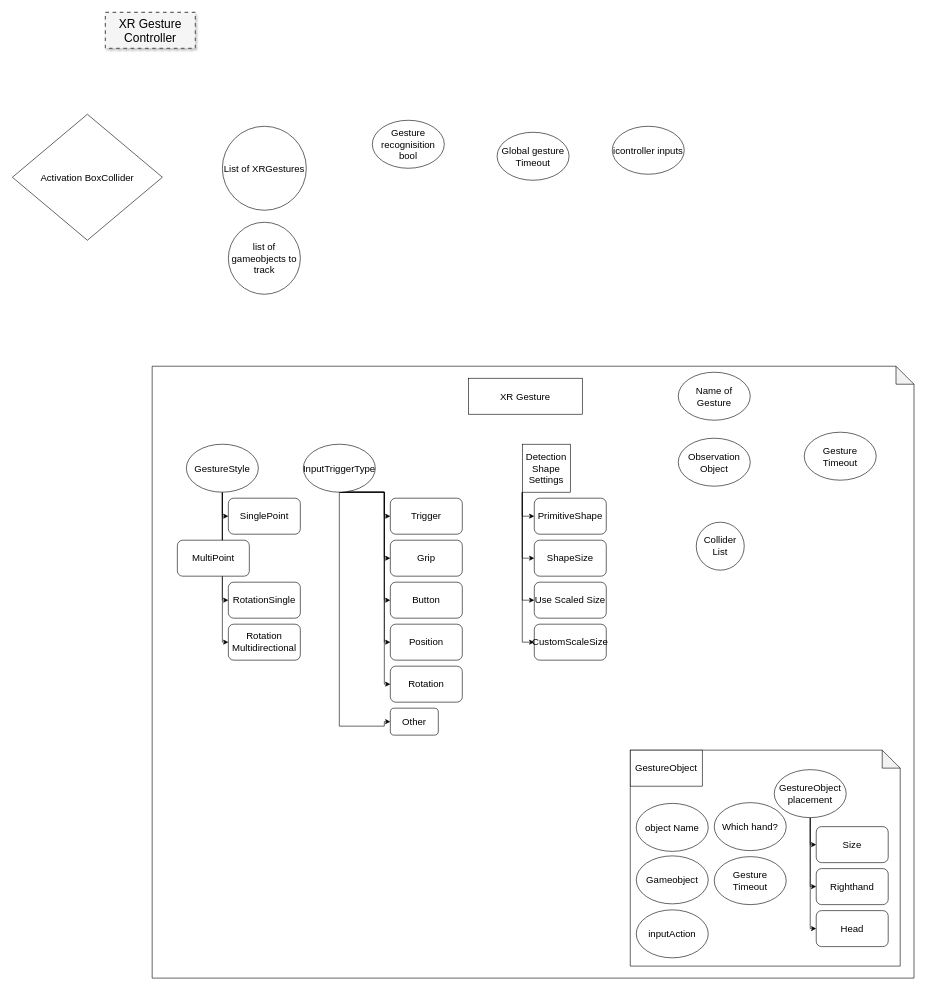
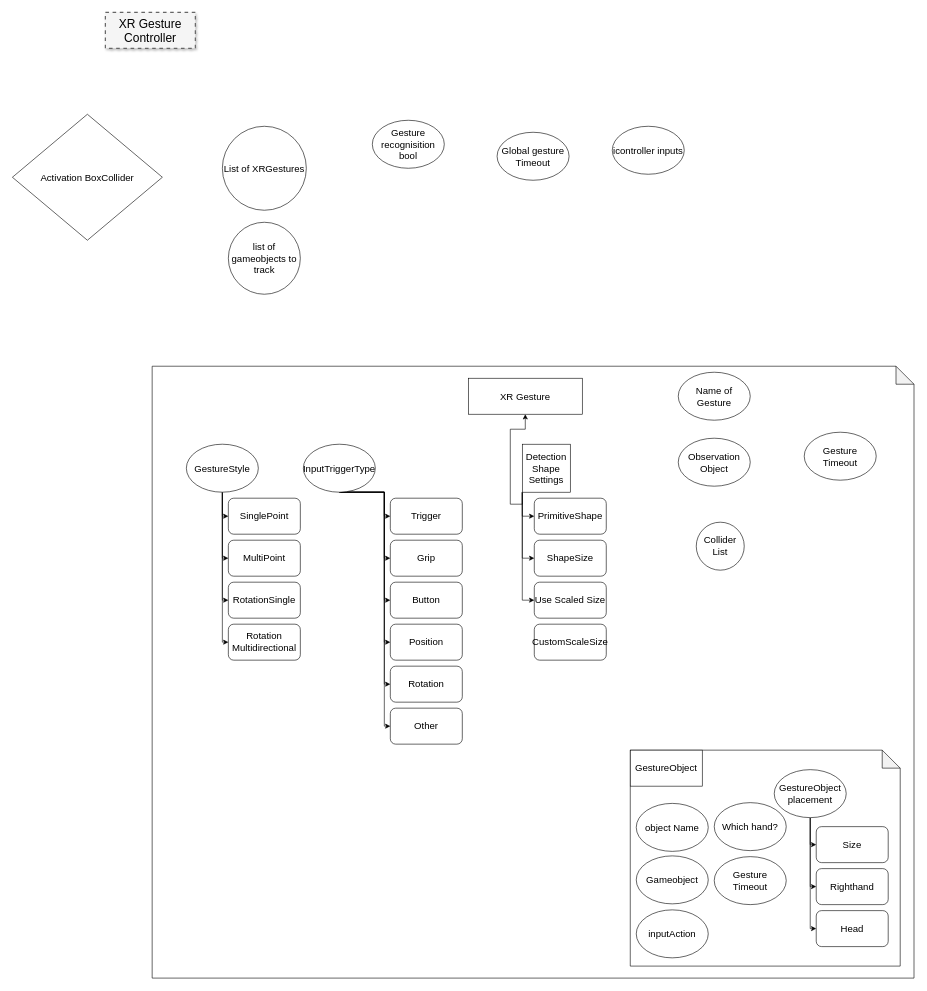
  <mxCell id="0" style=";html=1;" />
  <mxCell id="1" style=";html=1;" parent="0" />
  <mxCell id="2" value="" style="shape=note;whiteSpace=wrap;html=1;backgroundOutline=1;darkOpacity=0.05;fontSize=16;movable=0;resizable=0;rotatable=0;deletable=0;editable=0;connectable=0;" vertex="1" parent="1"><mxGeometry x="253" y="610" width="1270" height="1020" as="geometry" /></mxCell>
  <mxCell id="3" value="XR Gesture Controller" style="whiteSpace=wrap;html=1;shadow=1;fontSize=20;fillColor=#f5f5f5;strokeColor=#666666;strokeWidth=2;dashed=1;" parent="1" vertex="1"><mxGeometry x="175" y="20" width="150" height="60" as="geometry" /></mxCell>
  <mxCell id="4" style="edgeStyle=orthogonalEdgeStyle;rounded=0;orthogonalLoop=1;jettySize=auto;html=1;exitX=0.5;exitY=1;exitDx=0;exitDy=0;entryX=0;entryY=0.5;entryDx=0;entryDy=0;fontSize=16;" edge="1" parent="1" source="8" target="33"><mxGeometry relative="1" as="geometry"><Array as="points"><mxPoint x="370" y="860" /></Array></mxGeometry></mxCell>
  <mxCell id="5" style="edgeStyle=orthogonalEdgeStyle;rounded=0;orthogonalLoop=1;jettySize=auto;html=1;exitX=0.5;exitY=1;exitDx=0;exitDy=0;entryX=0;entryY=0.5;entryDx=0;entryDy=0;fontSize=16;" edge="1" parent="1" source="8" target="34"><mxGeometry relative="1" as="geometry"><Array as="points"><mxPoint x="370" y="930" /></Array></mxGeometry></mxCell>
  <mxCell id="6" style="edgeStyle=orthogonalEdgeStyle;rounded=0;orthogonalLoop=1;jettySize=auto;html=1;exitX=0.5;exitY=1;exitDx=0;exitDy=0;entryX=0;entryY=0.5;entryDx=0;entryDy=0;fontSize=16;" edge="1" parent="1" source="8" target="35"><mxGeometry relative="1" as="geometry"><Array as="points"><mxPoint x="370" y="1000" /></Array></mxGeometry></mxCell>
  <mxCell id="7" style="edgeStyle=orthogonalEdgeStyle;rounded=0;orthogonalLoop=1;jettySize=auto;html=1;exitX=0.5;exitY=1;exitDx=0;exitDy=0;entryX=0;entryY=0.5;entryDx=0;entryDy=0;fontSize=16;" edge="1" parent="1" source="8" target="36"><mxGeometry relative="1" as="geometry"><Array as="points"><mxPoint x="370" y="1070" /></Array></mxGeometry></mxCell>
  <mxCell id="8" value="GestureStyle" style="ellipse;whiteSpace=wrap;html=1;fontSize=16;" vertex="1" parent="1"><mxGeometry x="310" y="740" width="120" height="80" as="geometry" /></mxCell>
  <mxCell id="9" style="edgeStyle=orthogonalEdgeStyle;rounded=0;orthogonalLoop=1;jettySize=auto;html=1;exitX=0.5;exitY=1;exitDx=0;exitDy=0;entryX=0;entryY=0.5;entryDx=0;entryDy=0;fontSize=16;" edge="1" parent="1" source="15" target="28"><mxGeometry relative="1" as="geometry"><Array as="points"><mxPoint x="640" y="860" /></Array></mxGeometry></mxCell>
  <mxCell id="10" style="edgeStyle=orthogonalEdgeStyle;rounded=0;orthogonalLoop=1;jettySize=auto;html=1;exitX=0.5;exitY=1;exitDx=0;exitDy=0;entryX=0;entryY=0.5;entryDx=0;entryDy=0;fontSize=16;" edge="1" parent="1" source="15" target="30"><mxGeometry relative="1" as="geometry"><Array as="points"><mxPoint x="640" y="930" /></Array></mxGeometry></mxCell>
  <mxCell id="11" style="edgeStyle=orthogonalEdgeStyle;rounded=0;orthogonalLoop=1;jettySize=auto;html=1;exitX=0.5;exitY=1;exitDx=0;exitDy=0;entryX=0;entryY=0.5;entryDx=0;entryDy=0;fontSize=16;" edge="1" parent="1" source="15" target="31"><mxGeometry relative="1" as="geometry"><Array as="points"><mxPoint x="640" y="1000" /></Array></mxGeometry></mxCell>
  <mxCell id="12" style="edgeStyle=orthogonalEdgeStyle;rounded=0;orthogonalLoop=1;jettySize=auto;html=1;exitX=0.5;exitY=1;exitDx=0;exitDy=0;entryX=0;entryY=0.5;entryDx=0;entryDy=0;fontSize=16;" edge="1" parent="1" source="15" target="32"><mxGeometry relative="1" as="geometry"><Array as="points"><mxPoint x="640" y="1070" /></Array><mxPoint as="offset" /></mxGeometry></mxCell>
  <mxCell id="13" style="edgeStyle=orthogonalEdgeStyle;rounded=0;orthogonalLoop=1;jettySize=auto;html=1;exitX=0.5;exitY=1;exitDx=0;exitDy=0;entryX=0;entryY=0.5;entryDx=0;entryDy=0;fontSize=16;" edge="1" parent="1" source="15" target="29"><mxGeometry relative="1" as="geometry"><Array as="points"><mxPoint x="640" y="1140" /></Array></mxGeometry></mxCell>
  <mxCell id="14" style="edgeStyle=orthogonalEdgeStyle;rounded=0;orthogonalLoop=1;jettySize=auto;html=1;exitX=0.5;exitY=1;exitDx=0;exitDy=0;entryX=0;entryY=0.5;entryDx=0;entryDy=0;fontSize=16;" edge="1" parent="1" source="15" target="27"><mxGeometry relative="1" as="geometry"><Array as="points"><mxPoint x="640" y="1210" /></Array></mxGeometry></mxCell>
  <mxCell id="15" value="InputTriggerType" style="ellipse;whiteSpace=wrap;html=1;fontSize=16;" vertex="1" parent="1"><mxGeometry x="505" y="740" width="120" height="80" as="geometry" /></mxCell>
  <mxCell id="16" value="Activation BoxCollider" style="rhombus;whiteSpace=wrap;html=1;fontSize=16;" vertex="1" parent="1"><mxGeometry x="20" y="190" width="250" height="210" as="geometry" /></mxCell>
  <mxCell id="17" value="Observation&lt;br&gt;Object" style="ellipse;whiteSpace=wrap;html=1;fontSize=16;" vertex="1" parent="1"><mxGeometry x="1130" y="730" width="120" height="80" as="geometry" /></mxCell>
  <mxCell id="18" style="edgeStyle=orthogonalEdgeStyle;rounded=0;orthogonalLoop=1;jettySize=auto;html=1;exitX=0;exitY=1;exitDx=0;exitDy=0;entryX=0;entryY=0.5;entryDx=0;entryDy=0;fontSize=16;" edge="1" parent="1" source="22" target="25"><mxGeometry relative="1" as="geometry" /></mxCell>
  <mxCell id="19" style="edgeStyle=orthogonalEdgeStyle;rounded=0;orthogonalLoop=1;jettySize=auto;html=1;exitX=0;exitY=1;exitDx=0;exitDy=0;entryX=0;entryY=0.5;entryDx=0;entryDy=0;fontSize=16;" edge="1" parent="1" source="22" target="23"><mxGeometry relative="1" as="geometry"><Array as="points"><mxPoint x="870" y="930" /></Array></mxGeometry></mxCell>
  <mxCell id="20" style="edgeStyle=orthogonalEdgeStyle;rounded=0;orthogonalLoop=1;jettySize=auto;html=1;exitX=0;exitY=1;exitDx=0;exitDy=0;entryX=0;entryY=0.5;entryDx=0;entryDy=0;fontSize=16;" edge="1" parent="1" source="22" target="24"><mxGeometry relative="1" as="geometry" /></mxCell>
- <mxCell id="21" style="edgeStyle=orthogonalEdgeStyle;rounded=0;orthogonalLoop=1;jettySize=auto;html=1;exitX=0;exitY=1;exitDx=0;exitDy=0;entryX=0;entryY=0.5;entryDx=0;entryDy=0;fontSize=16;" edge="1" parent="1" source="22" target="26"><mxGeometry relative="1" as="geometry" /></mxCell>
+ <mxCell id="21" style="edgeStyle=orthogonalEdgeStyle;rounded=0;orthogonalLoop=1;jettySize=auto;html=1;exitX=0;exitY=1;exitDx=0;exitDy=0;fontSize=16;" edge="1" parent="1" source="22" target="37"><mxGeometry relative="1" as="geometry" /></mxCell>
  <mxCell id="22" value="Detection&lt;br&gt;Shape&lt;br&gt;Settings" style="whiteSpace=wrap;html=1;aspect=fixed;fontSize=16;" vertex="1" parent="1"><mxGeometry x="870" y="740" width="80" height="80" as="geometry" /></mxCell>
  <mxCell id="23" value="ShapeSize" style="rounded=1;whiteSpace=wrap;html=1;fontSize=16;" vertex="1" parent="1"><mxGeometry x="890" y="900" width="120" height="60" as="geometry" /></mxCell>
  <mxCell id="24" value="Use Scaled Size" style="rounded=1;whiteSpace=wrap;html=1;fontSize=16;" vertex="1" parent="1"><mxGeometry x="890" y="970" width="120" height="60" as="geometry" /></mxCell>
  <mxCell id="25" value="PrimitiveShape" style="rounded=1;whiteSpace=wrap;html=1;fontSize=16;" vertex="1" parent="1"><mxGeometry x="890" y="830" width="120" height="60" as="geometry" /></mxCell>
  <mxCell id="26" value="CustomScaleSize" style="rounded=1;whiteSpace=wrap;html=1;fontSize=16;" vertex="1" parent="1"><mxGeometry x="890" y="1040" width="120" height="60" as="geometry" /></mxCell>
- <mxCell id="27" value="Other" style="rounded=1;whiteSpace=wrap;html=1;fontSize=16;" vertex="1" parent="1"><mxGeometry x="650" y="1180" width="80" height="45" as="geometry" /></mxCell>
+ <mxCell id="27" value="Other" style="rounded=1;whiteSpace=wrap;html=1;fontSize=16;" vertex="1" parent="1"><mxGeometry x="650" y="1180" width="120" height="60" as="geometry" /></mxCell>
  <mxCell id="28" value="Trigger" style="rounded=1;whiteSpace=wrap;html=1;fontSize=16;" vertex="1" parent="1"><mxGeometry x="650" y="830" width="120" height="60" as="geometry" /></mxCell>
  <mxCell id="29" value="Rotation" style="rounded=1;whiteSpace=wrap;html=1;fontSize=16;" vertex="1" parent="1"><mxGeometry x="650" y="1110" width="120" height="60" as="geometry" /></mxCell>
  <mxCell id="30" value="Grip" style="rounded=1;whiteSpace=wrap;html=1;fontSize=16;" vertex="1" parent="1"><mxGeometry x="650" y="900" width="120" height="60" as="geometry" /></mxCell>
  <mxCell id="31" value="Button" style="rounded=1;whiteSpace=wrap;html=1;fontSize=16;" vertex="1" parent="1"><mxGeometry x="650" y="970" width="120" height="60" as="geometry" /></mxCell>
  <mxCell id="32" value="Position" style="rounded=1;whiteSpace=wrap;html=1;fontSize=16;" vertex="1" parent="1"><mxGeometry x="650" y="1040" width="120" height="60" as="geometry" /></mxCell>
  <mxCell id="33" value="SinglePoint" style="rounded=1;whiteSpace=wrap;html=1;fontSize=16;" vertex="1" parent="1"><mxGeometry x="380" y="830" width="120" height="60" as="geometry" /></mxCell>
- <mxCell id="34" value="MultiPoint" style="rounded=1;whiteSpace=wrap;html=1;fontSize=16;" vertex="1" parent="1"><mxGeometry x="295" y="900" width="120" height="60" as="geometry" /></mxCell>
+ <mxCell id="34" value="MultiPoint" style="rounded=1;whiteSpace=wrap;html=1;fontSize=16;" vertex="1" parent="1"><mxGeometry x="380" y="900" width="120" height="60" as="geometry" /></mxCell>
  <mxCell id="35" value="RotationSingle" style="rounded=1;whiteSpace=wrap;html=1;fontSize=16;" vertex="1" parent="1"><mxGeometry x="380" y="970" width="120" height="60" as="geometry" /></mxCell>
  <mxCell id="36" value="Rotation&lt;br&gt;Multidirectional" style="rounded=1;whiteSpace=wrap;html=1;fontSize=16;" vertex="1" parent="1"><mxGeometry x="380" y="1040" width="120" height="60" as="geometry" /></mxCell>
  <mxCell id="37" value="XR Gesture" style="rounded=0;whiteSpace=wrap;html=1;fontSize=16;movable=0;resizable=0;rotatable=0;deletable=0;editable=0;connectable=0;" vertex="1" parent="1"><mxGeometry x="780" y="630" width="190" height="60" as="geometry" /></mxCell>
  <mxCell id="38" value="Collider List" style="ellipse;whiteSpace=wrap;html=1;aspect=fixed;fontSize=16;" vertex="1" parent="1"><mxGeometry x="1160" y="870" width="80" height="80" as="geometry" /></mxCell>
  <mxCell id="39" value="List of XRGestures" style="ellipse;whiteSpace=wrap;html=1;aspect=fixed;fontSize=16;" vertex="1" parent="1"><mxGeometry x="370" y="210" width="140" height="140" as="geometry" /></mxCell>
  <mxCell id="40" value="Gesture recognisition bool" style="ellipse;whiteSpace=wrap;html=1;fontSize=16;" vertex="1" parent="1"><mxGeometry x="620" y="200" width="120" height="80" as="geometry" /></mxCell>
  <mxCell id="41" value="Global gesture Timeout" style="ellipse;whiteSpace=wrap;html=1;fontSize=16;" vertex="1" parent="1"><mxGeometry x="828" y="220" width="120" height="80" as="geometry" /></mxCell>
  <mxCell id="42" value="Gesture Timeout" style="ellipse;whiteSpace=wrap;html=1;fontSize=16;" vertex="1" parent="1"><mxGeometry x="1340" y="720" width="120" height="80" as="geometry" /></mxCell>
  <mxCell id="43" value="Name of Gesture" style="ellipse;whiteSpace=wrap;html=1;fontSize=16;" vertex="1" parent="1"><mxGeometry x="1130" y="620" width="120" height="80" as="geometry" /></mxCell>
  <mxCell id="44" value="icontroller inputs" style="ellipse;whiteSpace=wrap;html=1;fontSize=16;" vertex="1" parent="1"><mxGeometry x="1020" y="210" width="120" height="80" as="geometry" /></mxCell>
  <mxCell id="45" value="list of gameobjects to track" style="ellipse;whiteSpace=wrap;html=1;aspect=fixed;fontSize=16;" vertex="1" parent="1"><mxGeometry x="380" y="370" width="120" height="120" as="geometry" /></mxCell>
  <mxCell id="46" value="" style="shape=note;whiteSpace=wrap;html=1;backgroundOutline=1;darkOpacity=0.05;fontSize=16;" vertex="1" parent="1"><mxGeometry x="1050" y="1250" width="450" height="360" as="geometry" /></mxCell>
  <mxCell id="47" value="object Name" style="ellipse;whiteSpace=wrap;html=1;fontSize=16;" vertex="1" parent="1"><mxGeometry x="1060" y="1338.75" width="120" height="80" as="geometry" /></mxCell>
  <mxCell id="48" value="GestureObject" style="rounded=0;whiteSpace=wrap;html=1;fontSize=16;" vertex="1" parent="1"><mxGeometry x="1050" y="1250" width="120" height="60" as="geometry" /></mxCell>
  <mxCell id="49" value="Gameobject" style="ellipse;whiteSpace=wrap;html=1;fontSize=16;" vertex="1" parent="1"><mxGeometry x="1060" y="1426.25" width="120" height="80" as="geometry" /></mxCell>
  <mxCell id="50" value="inputAction" style="ellipse;whiteSpace=wrap;html=1;fontSize=16;" vertex="1" parent="1"><mxGeometry x="1060" y="1516.25" width="120" height="80" as="geometry" /></mxCell>
  <mxCell id="51" style="edgeStyle=orthogonalEdgeStyle;rounded=0;orthogonalLoop=1;jettySize=auto;html=1;exitX=0.5;exitY=1;exitDx=0;exitDy=0;entryX=0;entryY=0.5;entryDx=0;entryDy=0;fontSize=16;" edge="1" parent="1" source="54" target="55"><mxGeometry relative="1" as="geometry"><Array as="points"><mxPoint x="1350" y="1407.5" /></Array></mxGeometry></mxCell>
  <mxCell id="52" style="edgeStyle=orthogonalEdgeStyle;rounded=0;orthogonalLoop=1;jettySize=auto;html=1;exitX=0.5;exitY=1;exitDx=0;exitDy=0;entryX=0;entryY=0.5;entryDx=0;entryDy=0;fontSize=16;" edge="1" parent="1" source="54" target="56"><mxGeometry relative="1" as="geometry"><Array as="points"><mxPoint x="1350" y="1477.5" /></Array></mxGeometry></mxCell>
  <mxCell id="53" style="edgeStyle=orthogonalEdgeStyle;rounded=0;orthogonalLoop=1;jettySize=auto;html=1;exitX=0.5;exitY=1;exitDx=0;exitDy=0;entryX=0;entryY=0.5;entryDx=0;entryDy=0;fontSize=16;" edge="1" parent="1" source="54" target="57"><mxGeometry relative="1" as="geometry"><Array as="points"><mxPoint x="1350" y="1547.5" /></Array></mxGeometry></mxCell>
  <mxCell id="54" value="GestureObject&lt;br&gt;placement" style="ellipse;whiteSpace=wrap;html=1;fontSize=16;" vertex="1" parent="1"><mxGeometry x="1290" y="1282.5" width="120" height="80" as="geometry" /></mxCell>
  <mxCell id="55" value="Size" style="rounded=1;whiteSpace=wrap;html=1;fontSize=16;" vertex="1" parent="1"><mxGeometry x="1360" y="1377.5" width="120" height="60" as="geometry" /></mxCell>
  <mxCell id="56" value="Righthand" style="rounded=1;whiteSpace=wrap;html=1;fontSize=16;" vertex="1" parent="1"><mxGeometry x="1360" y="1447.5" width="120" height="60" as="geometry" /></mxCell>
  <mxCell id="57" value="Head" style="rounded=1;whiteSpace=wrap;html=1;fontSize=16;" vertex="1" parent="1"><mxGeometry x="1360" y="1517.5" width="120" height="60" as="geometry" /></mxCell>
  <mxCell id="58" value="Which hand?" style="ellipse;whiteSpace=wrap;html=1;fontSize=16;" vertex="1" parent="1"><mxGeometry x="1190" y="1337.5" width="120" height="80" as="geometry" /></mxCell>
  <mxCell id="59" value="Gesture Timeout" style="ellipse;whiteSpace=wrap;html=1;fontSize=16;" vertex="1" parent="1"><mxGeometry x="1190" y="1427.5" width="120" height="80" as="geometry" /></mxCell>
